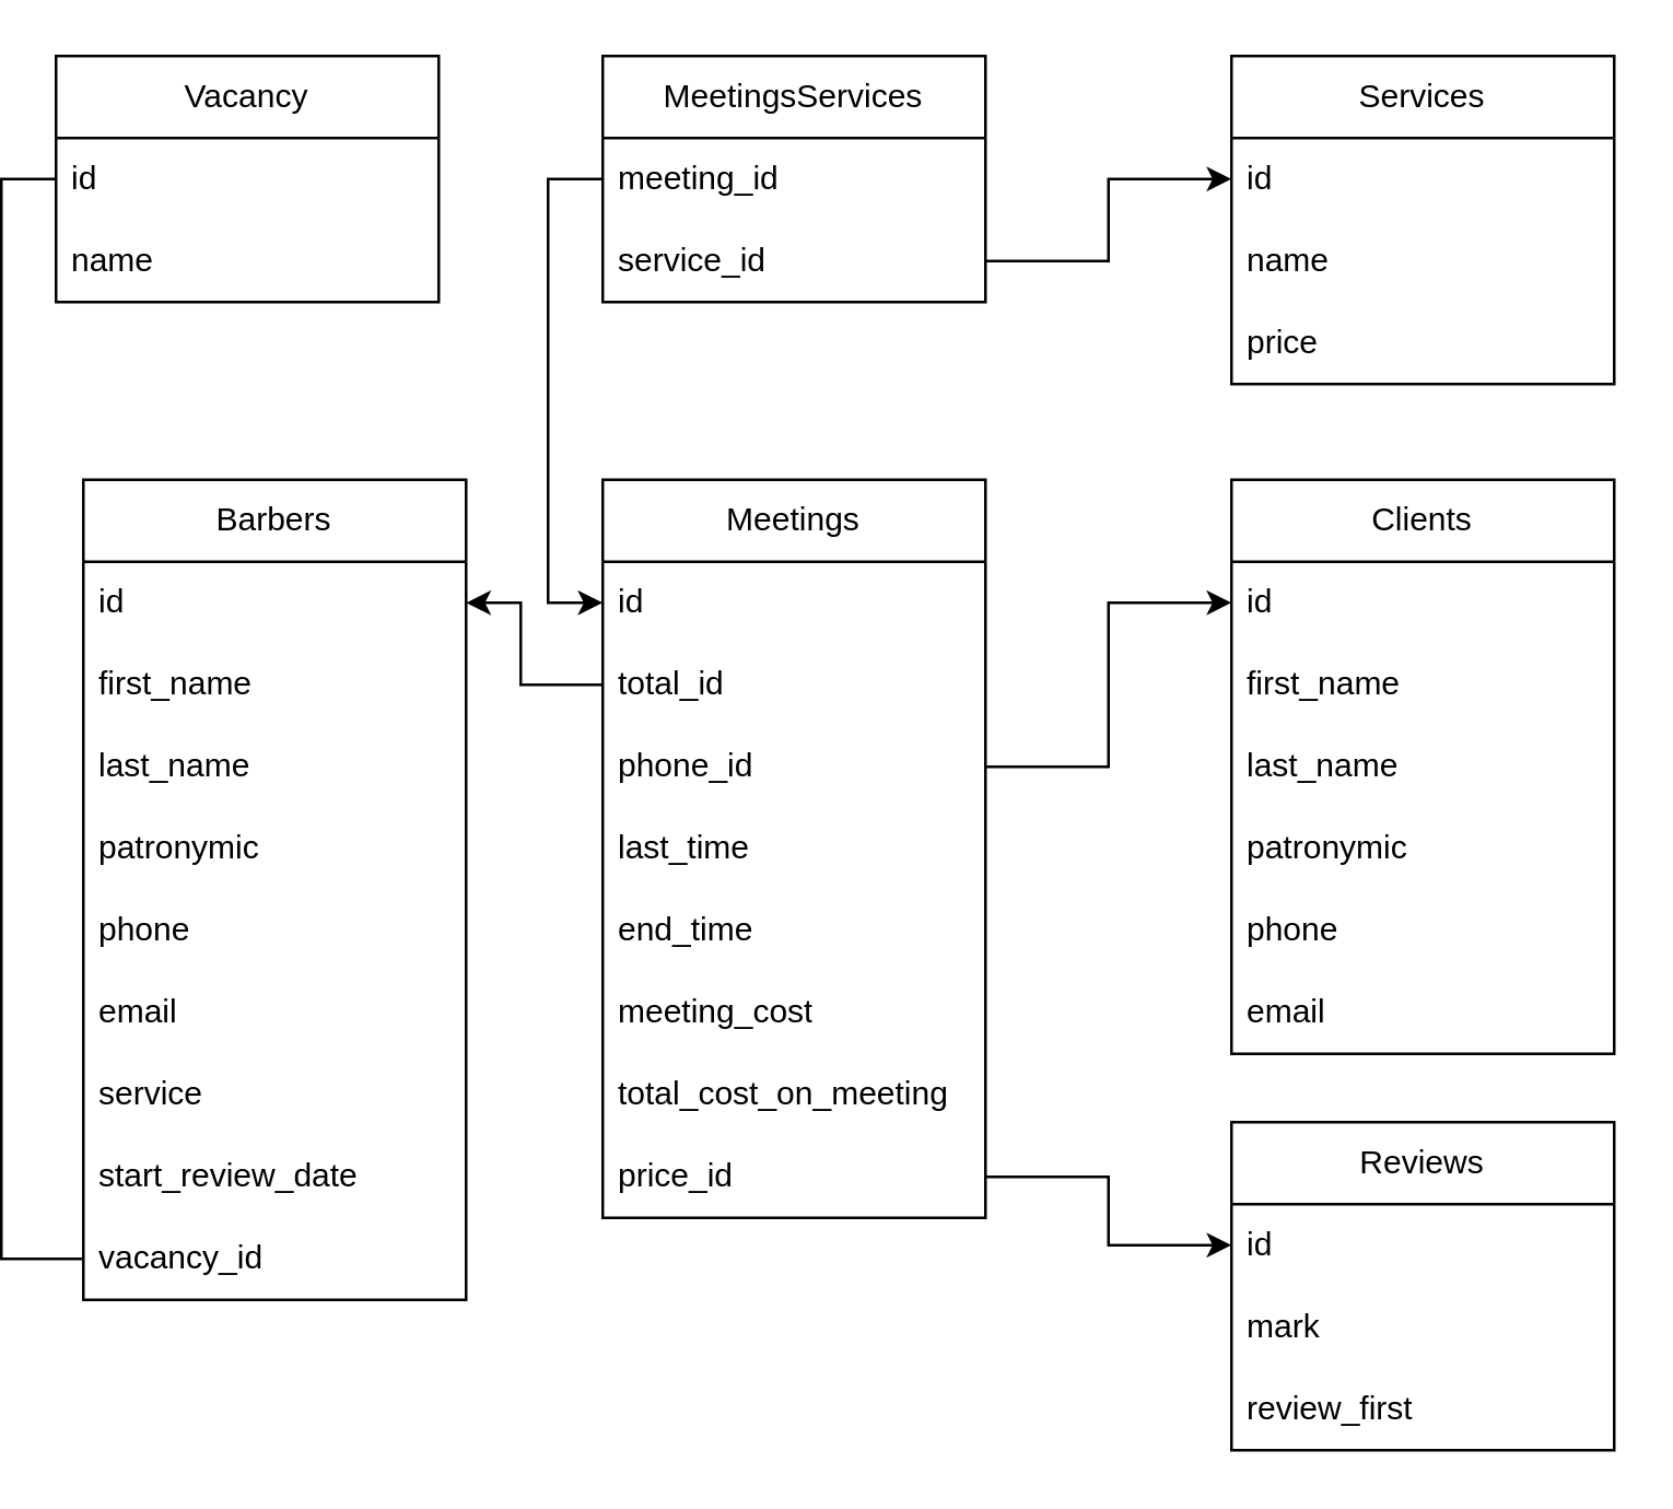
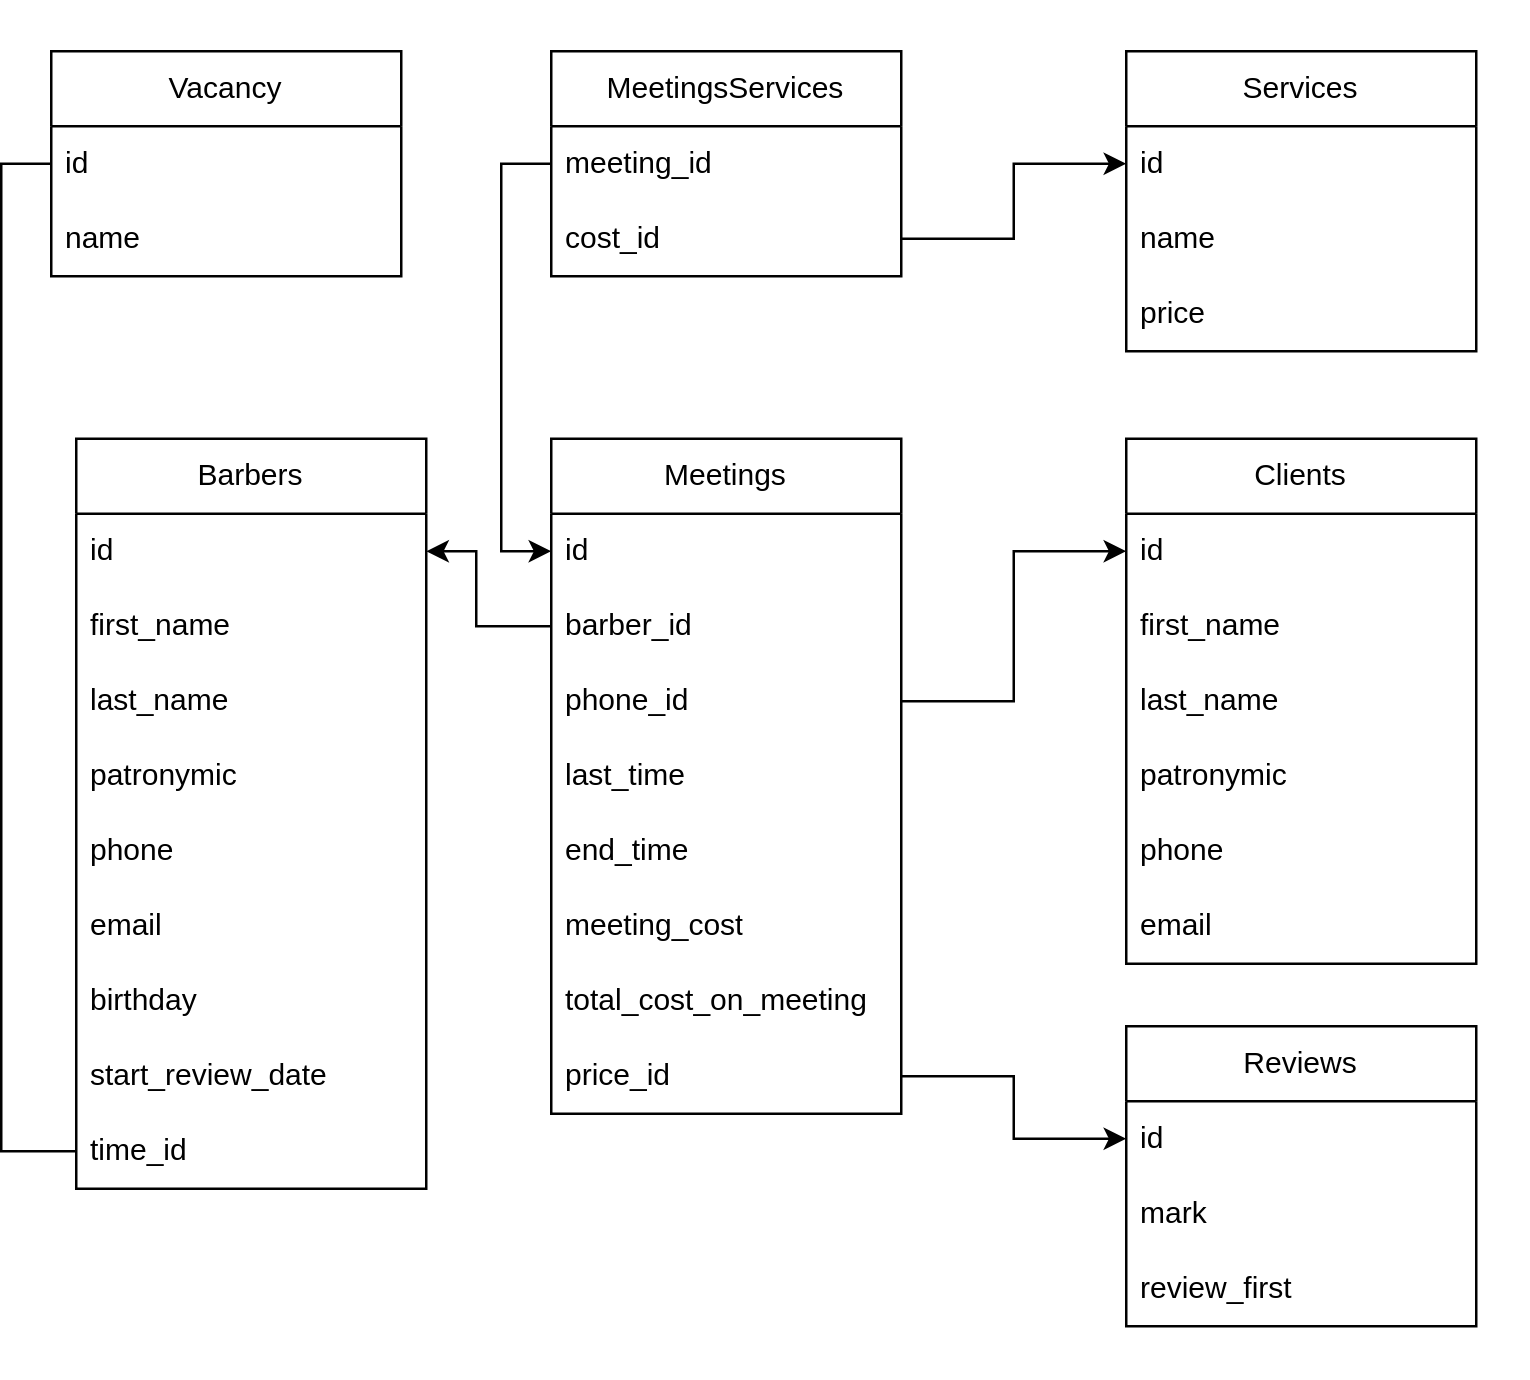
  <mxCell id="0" />
  <mxCell id="1" parent="0" />
  <mxCell id="2" value="Vacancy" style="swimlane;fontStyle=0;childLayout=stackLayout;horizontal=1;startSize=30;horizontalStack=0;resizeParent=1;resizeParentMax=0;resizeLast=0;collapsible=1;marginBottom=0;whiteSpace=wrap;html=1;" vertex="1" parent="1"><mxGeometry x="20" y="20" width="140" height="90" as="geometry" /></mxCell>
  <mxCell id="3" value="id" style="text;strokeColor=none;fillColor=none;align=left;verticalAlign=middle;spacingLeft=4;spacingRight=4;overflow=hidden;points=[[0,0.5],[1,0.5]];portConstraint=eastwest;rotatable=0;whiteSpace=wrap;html=1;" vertex="1" parent="2"><mxGeometry y="30" width="140" height="30" as="geometry" /></mxCell>
  <mxCell id="4" value="name" style="text;strokeColor=none;fillColor=none;align=left;verticalAlign=middle;spacingLeft=4;spacingRight=4;overflow=hidden;points=[[0,0.5],[1,0.5]];portConstraint=eastwest;rotatable=0;whiteSpace=wrap;html=1;" vertex="1" parent="2"><mxGeometry y="60" width="140" height="30" as="geometry" /></mxCell>
  <mxCell id="5" value="Barbers" style="swimlane;fontStyle=0;childLayout=stackLayout;horizontal=1;startSize=30;horizontalStack=0;resizeParent=1;resizeParentMax=0;resizeLast=0;collapsible=1;marginBottom=0;whiteSpace=wrap;html=1;" vertex="1" parent="1"><mxGeometry x="30" y="175" width="140" height="300" as="geometry" /></mxCell>
  <mxCell id="6" value="id" style="text;strokeColor=none;fillColor=none;align=left;verticalAlign=middle;spacingLeft=4;spacingRight=4;overflow=hidden;points=[[0,0.5],[1,0.5]];portConstraint=eastwest;rotatable=0;whiteSpace=wrap;html=1;" vertex="1" parent="5"><mxGeometry y="30" width="140" height="30" as="geometry" /></mxCell>
  <mxCell id="7" value="first_name" style="text;strokeColor=none;fillColor=none;align=left;verticalAlign=middle;spacingLeft=4;spacingRight=4;overflow=hidden;points=[[0,0.5],[1,0.5]];portConstraint=eastwest;rotatable=0;whiteSpace=wrap;html=1;" vertex="1" parent="5"><mxGeometry y="60" width="140" height="30" as="geometry" /></mxCell>
  <mxCell id="8" value="last_name" style="text;strokeColor=none;fillColor=none;align=left;verticalAlign=middle;spacingLeft=4;spacingRight=4;overflow=hidden;points=[[0,0.5],[1,0.5]];portConstraint=eastwest;rotatable=0;whiteSpace=wrap;html=1;" vertex="1" parent="5"><mxGeometry y="90" width="140" height="30" as="geometry" /></mxCell>
  <mxCell id="9" value="patronymic" style="text;strokeColor=none;fillColor=none;align=left;verticalAlign=middle;spacingLeft=4;spacingRight=4;overflow=hidden;points=[[0,0.5],[1,0.5]];portConstraint=eastwest;rotatable=0;whiteSpace=wrap;html=1;" vertex="1" parent="5"><mxGeometry y="120" width="140" height="30" as="geometry" /></mxCell>
  <mxCell id="10" value="phone" style="text;strokeColor=none;fillColor=none;align=left;verticalAlign=middle;spacingLeft=4;spacingRight=4;overflow=hidden;points=[[0,0.5],[1,0.5]];portConstraint=eastwest;rotatable=0;whiteSpace=wrap;html=1;" vertex="1" parent="5"><mxGeometry y="150" width="140" height="30" as="geometry" /></mxCell>
  <mxCell id="11" value="email" style="text;strokeColor=none;fillColor=none;align=left;verticalAlign=middle;spacingLeft=4;spacingRight=4;overflow=hidden;points=[[0,0.5],[1,0.5]];portConstraint=eastwest;rotatable=0;whiteSpace=wrap;html=1;" vertex="1" parent="5"><mxGeometry y="180" width="140" height="30" as="geometry" /></mxCell>
- <mxCell id="12" value="service" style="text;strokeColor=none;fillColor=none;align=left;verticalAlign=middle;spacingLeft=4;spacingRight=4;overflow=hidden;points=[[0,0.5],[1,0.5]];portConstraint=eastwest;rotatable=0;whiteSpace=wrap;html=1;" vertex="1" parent="5"><mxGeometry y="210" width="140" height="30" as="geometry" /></mxCell>
+ <mxCell id="12" value="birthday" style="text;strokeColor=none;fillColor=none;align=left;verticalAlign=middle;spacingLeft=4;spacingRight=4;overflow=hidden;points=[[0,0.5],[1,0.5]];portConstraint=eastwest;rotatable=0;whiteSpace=wrap;html=1;" vertex="1" parent="5"><mxGeometry y="210" width="140" height="30" as="geometry" /></mxCell>
  <mxCell id="13" value="start_review_date" style="text;strokeColor=none;fillColor=none;align=left;verticalAlign=middle;spacingLeft=4;spacingRight=4;overflow=hidden;points=[[0,0.5],[1,0.5]];portConstraint=eastwest;rotatable=0;whiteSpace=wrap;html=1;" vertex="1" parent="5"><mxGeometry y="240" width="140" height="30" as="geometry" /></mxCell>
- <mxCell id="14" value="vacancy_id" style="text;strokeColor=none;fillColor=none;align=left;verticalAlign=middle;spacingLeft=4;spacingRight=4;overflow=hidden;points=[[0,0.5],[1,0.5]];portConstraint=eastwest;rotatable=0;whiteSpace=wrap;html=1;" vertex="1" parent="5"><mxGeometry y="270" width="140" height="30" as="geometry" /></mxCell>
+ <mxCell id="14" value="time_id" style="text;strokeColor=none;fillColor=none;align=left;verticalAlign=middle;spacingLeft=4;spacingRight=4;overflow=hidden;points=[[0,0.5],[1,0.5]];portConstraint=eastwest;rotatable=0;whiteSpace=wrap;html=1;" vertex="1" parent="5"><mxGeometry y="270" width="140" height="30" as="geometry" /></mxCell>
  <mxCell id="15" style="edgeStyle=orthogonalEdgeStyle;rounded=0;orthogonalLoop=1;jettySize=auto;html=1;entryX=0;entryY=0.5;entryDx=0;entryDy=0;endArrow=none;" edge="1" parent="1" source="14" target="2"><mxGeometry relative="1" as="geometry" /></mxCell>
  <mxCell id="16" value="Services" style="swimlane;fontStyle=0;childLayout=stackLayout;horizontal=1;startSize=30;horizontalStack=0;resizeParent=1;resizeParentMax=0;resizeLast=0;collapsible=1;marginBottom=0;whiteSpace=wrap;html=1;" vertex="1" parent="1"><mxGeometry x="450" y="20" width="140" height="120" as="geometry" /></mxCell>
  <mxCell id="17" value="id" style="text;strokeColor=none;fillColor=none;align=left;verticalAlign=middle;spacingLeft=4;spacingRight=4;overflow=hidden;points=[[0,0.5],[1,0.5]];portConstraint=eastwest;rotatable=0;whiteSpace=wrap;html=1;" vertex="1" parent="16"><mxGeometry y="30" width="140" height="30" as="geometry" /></mxCell>
  <mxCell id="18" value="name" style="text;strokeColor=none;fillColor=none;align=left;verticalAlign=middle;spacingLeft=4;spacingRight=4;overflow=hidden;points=[[0,0.5],[1,0.5]];portConstraint=eastwest;rotatable=0;whiteSpace=wrap;html=1;" vertex="1" parent="16"><mxGeometry y="60" width="140" height="30" as="geometry" /></mxCell>
  <mxCell id="19" value="price" style="text;strokeColor=none;fillColor=none;align=left;verticalAlign=middle;spacingLeft=4;spacingRight=4;overflow=hidden;points=[[0,0.5],[1,0.5]];portConstraint=eastwest;rotatable=0;whiteSpace=wrap;html=1;" vertex="1" parent="16"><mxGeometry y="90" width="140" height="30" as="geometry" /></mxCell>
  <mxCell id="20" value="Clients" style="swimlane;fontStyle=0;childLayout=stackLayout;horizontal=1;startSize=30;horizontalStack=0;resizeParent=1;resizeParentMax=0;resizeLast=0;collapsible=1;marginBottom=0;whiteSpace=wrap;html=1;" vertex="1" parent="1"><mxGeometry x="450" y="175" width="140" height="210" as="geometry" /></mxCell>
  <mxCell id="21" value="id" style="text;strokeColor=none;fillColor=none;align=left;verticalAlign=middle;spacingLeft=4;spacingRight=4;overflow=hidden;points=[[0,0.5],[1,0.5]];portConstraint=eastwest;rotatable=0;whiteSpace=wrap;html=1;" vertex="1" parent="20"><mxGeometry y="30" width="140" height="30" as="geometry" /></mxCell>
  <mxCell id="22" value="first_name" style="text;strokeColor=none;fillColor=none;align=left;verticalAlign=middle;spacingLeft=4;spacingRight=4;overflow=hidden;points=[[0,0.5],[1,0.5]];portConstraint=eastwest;rotatable=0;whiteSpace=wrap;html=1;" vertex="1" parent="20"><mxGeometry y="60" width="140" height="30" as="geometry" /></mxCell>
  <mxCell id="23" value="last_name" style="text;strokeColor=none;fillColor=none;align=left;verticalAlign=middle;spacingLeft=4;spacingRight=4;overflow=hidden;points=[[0,0.5],[1,0.5]];portConstraint=eastwest;rotatable=0;whiteSpace=wrap;html=1;" vertex="1" parent="20"><mxGeometry y="90" width="140" height="30" as="geometry" /></mxCell>
  <mxCell id="24" value="patronymic" style="text;strokeColor=none;fillColor=none;align=left;verticalAlign=middle;spacingLeft=4;spacingRight=4;overflow=hidden;points=[[0,0.5],[1,0.5]];portConstraint=eastwest;rotatable=0;whiteSpace=wrap;html=1;" vertex="1" parent="20"><mxGeometry y="120" width="140" height="30" as="geometry" /></mxCell>
  <mxCell id="25" value="phone" style="text;strokeColor=none;fillColor=none;align=left;verticalAlign=middle;spacingLeft=4;spacingRight=4;overflow=hidden;points=[[0,0.5],[1,0.5]];portConstraint=eastwest;rotatable=0;whiteSpace=wrap;html=1;" vertex="1" parent="20"><mxGeometry y="150" width="140" height="30" as="geometry" /></mxCell>
  <mxCell id="26" value="email" style="text;strokeColor=none;fillColor=none;align=left;verticalAlign=middle;spacingLeft=4;spacingRight=4;overflow=hidden;points=[[0,0.5],[1,0.5]];portConstraint=eastwest;rotatable=0;whiteSpace=wrap;html=1;" vertex="1" parent="20"><mxGeometry y="180" width="140" height="30" as="geometry" /></mxCell>
  <mxCell id="27" value="&lt;div&gt;&lt;span style=&quot;background-color: transparent; color: light-dark(rgb(0, 0, 0), rgb(255, 255, 255));&quot;&gt;Meetings&lt;/span&gt;&lt;/div&gt;" style="swimlane;fontStyle=0;childLayout=stackLayout;horizontal=1;startSize=30;horizontalStack=0;resizeParent=1;resizeParentMax=0;resizeLast=0;collapsible=1;marginBottom=0;whiteSpace=wrap;html=1;" vertex="1" parent="1"><mxGeometry x="220" y="175" width="140" height="270" as="geometry" /></mxCell>
  <mxCell id="28" value="id" style="text;strokeColor=none;fillColor=none;align=left;verticalAlign=middle;spacingLeft=4;spacingRight=4;overflow=hidden;points=[[0,0.5],[1,0.5]];portConstraint=eastwest;rotatable=0;whiteSpace=wrap;html=1;" vertex="1" parent="27"><mxGeometry y="30" width="140" height="30" as="geometry" /></mxCell>
- <mxCell id="29" value="total_id" style="text;strokeColor=none;fillColor=none;align=left;verticalAlign=middle;spacingLeft=4;spacingRight=4;overflow=hidden;points=[[0,0.5],[1,0.5]];portConstraint=eastwest;rotatable=0;whiteSpace=wrap;html=1;" vertex="1" parent="27"><mxGeometry y="60" width="140" height="30" as="geometry" /></mxCell>
+ <mxCell id="29" value="barber_id" style="text;strokeColor=none;fillColor=none;align=left;verticalAlign=middle;spacingLeft=4;spacingRight=4;overflow=hidden;points=[[0,0.5],[1,0.5]];portConstraint=eastwest;rotatable=0;whiteSpace=wrap;html=1;" vertex="1" parent="27"><mxGeometry y="60" width="140" height="30" as="geometry" /></mxCell>
  <mxCell id="30" value="phone_id" style="text;strokeColor=none;fillColor=none;align=left;verticalAlign=middle;spacingLeft=4;spacingRight=4;overflow=hidden;points=[[0,0.5],[1,0.5]];portConstraint=eastwest;rotatable=0;whiteSpace=wrap;html=1;" vertex="1" parent="27"><mxGeometry y="90" width="140" height="30" as="geometry" /></mxCell>
  <mxCell id="31" value="last_time" style="text;strokeColor=none;fillColor=none;align=left;verticalAlign=middle;spacingLeft=4;spacingRight=4;overflow=hidden;points=[[0,0.5],[1,0.5]];portConstraint=eastwest;rotatable=0;whiteSpace=wrap;html=1;" vertex="1" parent="27"><mxGeometry y="120" width="140" height="30" as="geometry" /></mxCell>
  <mxCell id="32" value="end_time" style="text;strokeColor=none;fillColor=none;align=left;verticalAlign=middle;spacingLeft=4;spacingRight=4;overflow=hidden;points=[[0,0.5],[1,0.5]];portConstraint=eastwest;rotatable=0;whiteSpace=wrap;html=1;" vertex="1" parent="27"><mxGeometry y="150" width="140" height="30" as="geometry" /></mxCell>
  <mxCell id="33" value="meeting_cost" style="text;strokeColor=none;fillColor=none;align=left;verticalAlign=middle;spacingLeft=4;spacingRight=4;overflow=hidden;points=[[0,0.5],[1,0.5]];portConstraint=eastwest;rotatable=0;whiteSpace=wrap;html=1;" vertex="1" parent="27"><mxGeometry y="180" width="140" height="30" as="geometry" /></mxCell>
  <mxCell id="34" value="total_cost_on_meeting" style="text;strokeColor=none;fillColor=none;align=left;verticalAlign=middle;spacingLeft=4;spacingRight=4;overflow=hidden;points=[[0,0.5],[1,0.5]];portConstraint=eastwest;rotatable=0;whiteSpace=wrap;html=1;" vertex="1" parent="27"><mxGeometry y="210" width="140" height="30" as="geometry" /></mxCell>
  <mxCell id="35" value="price_id" style="text;strokeColor=none;fillColor=none;align=left;verticalAlign=middle;spacingLeft=4;spacingRight=4;overflow=hidden;points=[[0,0.5],[1,0.5]];portConstraint=eastwest;rotatable=0;whiteSpace=wrap;html=1;" vertex="1" parent="27"><mxGeometry y="240" width="140" height="30" as="geometry" /></mxCell>
  <mxCell id="36" value="MeetingsServices" style="swimlane;fontStyle=0;childLayout=stackLayout;horizontal=1;startSize=30;horizontalStack=0;resizeParent=1;resizeParentMax=0;resizeLast=0;collapsible=1;marginBottom=0;whiteSpace=wrap;html=1;" vertex="1" parent="1"><mxGeometry x="220" y="20" width="140" height="90" as="geometry" /></mxCell>
  <mxCell id="37" value="meeting_id" style="text;strokeColor=none;fillColor=none;align=left;verticalAlign=middle;spacingLeft=4;spacingRight=4;overflow=hidden;points=[[0,0.5],[1,0.5]];portConstraint=eastwest;rotatable=0;whiteSpace=wrap;html=1;" vertex="1" parent="36"><mxGeometry y="30" width="140" height="30" as="geometry" /></mxCell>
- <mxCell id="38" value="service_id" style="text;strokeColor=none;fillColor=none;align=left;verticalAlign=middle;spacingLeft=4;spacingRight=4;overflow=hidden;points=[[0,0.5],[1,0.5]];portConstraint=eastwest;rotatable=0;whiteSpace=wrap;html=1;" vertex="1" parent="36"><mxGeometry y="60" width="140" height="30" as="geometry" /></mxCell>
+ <mxCell id="38" value="cost_id" style="text;strokeColor=none;fillColor=none;align=left;verticalAlign=middle;spacingLeft=4;spacingRight=4;overflow=hidden;points=[[0,0.5],[1,0.5]];portConstraint=eastwest;rotatable=0;whiteSpace=wrap;html=1;" vertex="1" parent="36"><mxGeometry y="60" width="140" height="30" as="geometry" /></mxCell>
  <mxCell id="39" style="edgeStyle=orthogonalEdgeStyle;rounded=0;orthogonalLoop=1;jettySize=auto;html=1;entryX=1;entryY=0.5;entryDx=0;entryDy=0;" edge="1" parent="1" source="29" target="6"><mxGeometry relative="1" as="geometry"><Array as="points"><mxPoint x="190" y="250" /><mxPoint x="190" y="220" /></Array></mxGeometry></mxCell>
  <mxCell id="40" style="edgeStyle=orthogonalEdgeStyle;rounded=0;orthogonalLoop=1;jettySize=auto;html=1;entryX=0;entryY=0.5;entryDx=0;entryDy=0;" edge="1" parent="1" source="30" target="21"><mxGeometry relative="1" as="geometry" /></mxCell>
  <mxCell id="41" style="edgeStyle=orthogonalEdgeStyle;rounded=0;orthogonalLoop=1;jettySize=auto;html=1;" edge="1" parent="1" source="38" target="17"><mxGeometry relative="1" as="geometry" /></mxCell>
  <mxCell id="42" style="edgeStyle=orthogonalEdgeStyle;rounded=0;orthogonalLoop=1;jettySize=auto;html=1;entryX=0;entryY=0.5;entryDx=0;entryDy=0;" edge="1" parent="1" source="37" target="28"><mxGeometry relative="1" as="geometry" /></mxCell>
  <mxCell id="43" value="Reviews" style="swimlane;fontStyle=0;childLayout=stackLayout;horizontal=1;startSize=30;horizontalStack=0;resizeParent=1;resizeParentMax=0;resizeLast=0;collapsible=1;marginBottom=0;whiteSpace=wrap;html=1;" vertex="1" parent="1"><mxGeometry x="450" y="410" width="140" height="120" as="geometry" /></mxCell>
  <mxCell id="44" value="id" style="text;strokeColor=none;fillColor=none;align=left;verticalAlign=middle;spacingLeft=4;spacingRight=4;overflow=hidden;points=[[0,0.5],[1,0.5]];portConstraint=eastwest;rotatable=0;whiteSpace=wrap;html=1;" vertex="1" parent="43"><mxGeometry y="30" width="140" height="30" as="geometry" /></mxCell>
  <mxCell id="45" value="mark" style="text;strokeColor=none;fillColor=none;align=left;verticalAlign=middle;spacingLeft=4;spacingRight=4;overflow=hidden;points=[[0,0.5],[1,0.5]];portConstraint=eastwest;rotatable=0;whiteSpace=wrap;html=1;" vertex="1" parent="43"><mxGeometry y="60" width="140" height="30" as="geometry" /></mxCell>
  <mxCell id="46" value="review_first" style="text;strokeColor=none;fillColor=none;align=left;verticalAlign=middle;spacingLeft=4;spacingRight=4;overflow=hidden;points=[[0,0.5],[1,0.5]];portConstraint=eastwest;rotatable=0;whiteSpace=wrap;html=1;" vertex="1" parent="43"><mxGeometry y="90" width="140" height="30" as="geometry" /></mxCell>
  <mxCell id="47" style="edgeStyle=orthogonalEdgeStyle;rounded=0;orthogonalLoop=1;jettySize=auto;html=1;entryX=0;entryY=0.5;entryDx=0;entryDy=0;" edge="1" parent="1" source="35" target="44"><mxGeometry relative="1" as="geometry" /></mxCell>
